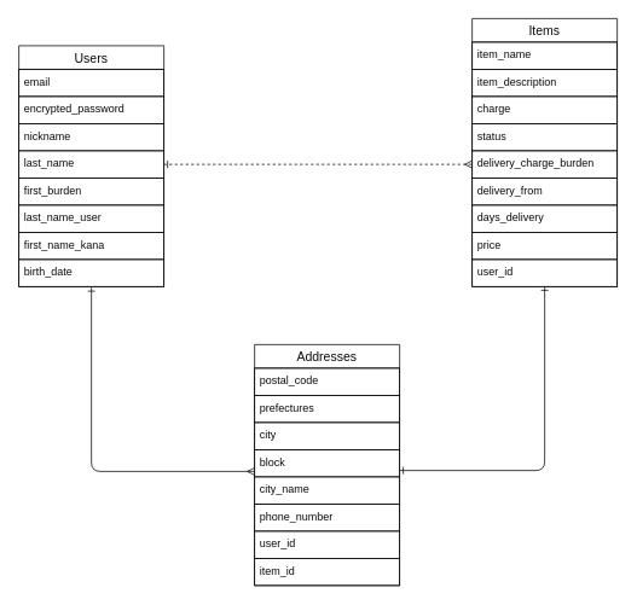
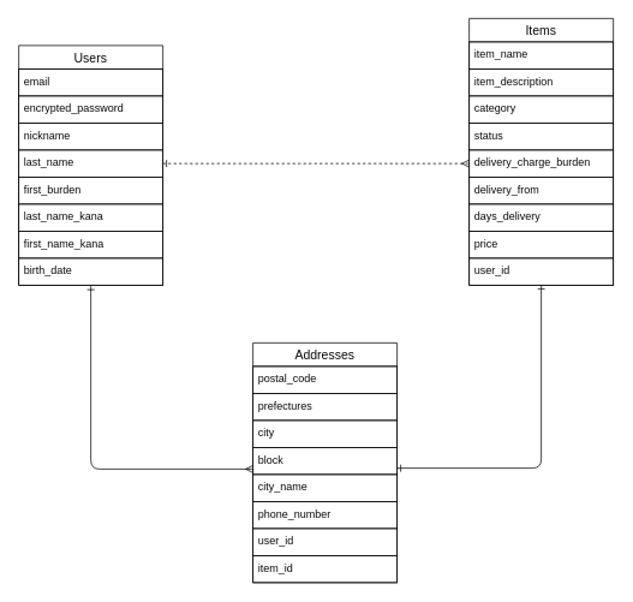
  <mxCell id="0" />
  <mxCell id="1" parent="0" />
  <mxCell id="2" value="Users" style="swimlane;fontStyle=0;childLayout=stackLayout;horizontal=1;startSize=26;horizontalStack=0;resizeParent=1;resizeParentMax=0;resizeLast=0;collapsible=1;marginBottom=0;align=center;fontSize=14;strokeColor=#0A0A0A;fontColor=#0A0A0A;fillColor=#FFFFFF;" vertex="1" parent="1"><mxGeometry x="20" y="50" width="160" height="266" as="geometry" /></mxCell>
  <mxCell id="3" value="email" style="text;spacingLeft=4;spacingRight=4;overflow=hidden;rotatable=0;points=[[0,0.5],[1,0.5]];portConstraint=eastwest;fontSize=12;strokeColor=#0A0A0A;fontColor=#0A0A0A;" vertex="1" parent="2"><mxGeometry y="26" width="160" height="30" as="geometry" /></mxCell>
  <mxCell id="4" value="encrypted_password" style="text;spacingLeft=4;spacingRight=4;overflow=hidden;rotatable=0;points=[[0,0.5],[1,0.5]];portConstraint=eastwest;fontSize=12;strokeColor=#0A0A0A;fontColor=#0A0A0A;" vertex="1" parent="2"><mxGeometry y="56" width="160" height="30" as="geometry" /></mxCell>
  <mxCell id="5" value="nickname" style="text;spacingLeft=4;spacingRight=4;overflow=hidden;rotatable=0;points=[[0,0.5],[1,0.5]];portConstraint=eastwest;fontSize=12;strokeColor=#0A0A0A;fontColor=#0A0A0A;" vertex="1" parent="2"><mxGeometry y="86" width="160" height="30" as="geometry" /></mxCell>
  <mxCell id="6" value="last_name" style="text;spacingLeft=4;spacingRight=4;overflow=hidden;rotatable=0;points=[[0,0.5],[1,0.5]];portConstraint=eastwest;fontSize=12;strokeColor=#0A0A0A;fontColor=#0A0A0A;" vertex="1" parent="2"><mxGeometry y="116" width="160" height="30" as="geometry" /></mxCell>
  <mxCell id="7" value="first_burden" style="text;spacingLeft=4;spacingRight=4;overflow=hidden;rotatable=0;points=[[0,0.5],[1,0.5]];portConstraint=eastwest;fontSize=12;strokeColor=#0A0A0A;fontColor=#0A0A0A;" vertex="1" parent="2"><mxGeometry y="146" width="160" height="30" as="geometry" /></mxCell>
- <mxCell id="8" value="last_name_user" style="text;spacingLeft=4;spacingRight=4;overflow=hidden;rotatable=0;points=[[0,0.5],[1,0.5]];portConstraint=eastwest;fontSize=12;strokeColor=#0A0A0A;fontColor=#0A0A0A;" vertex="1" parent="2"><mxGeometry y="176" width="160" height="30" as="geometry" /></mxCell>
+ <mxCell id="8" value="last_name_kana" style="text;spacingLeft=4;spacingRight=4;overflow=hidden;rotatable=0;points=[[0,0.5],[1,0.5]];portConstraint=eastwest;fontSize=12;strokeColor=#0A0A0A;fontColor=#0A0A0A;" vertex="1" parent="2"><mxGeometry y="176" width="160" height="30" as="geometry" /></mxCell>
  <mxCell id="9" value="first_name_kana" style="text;spacingLeft=4;spacingRight=4;overflow=hidden;rotatable=0;points=[[0,0.5],[1,0.5]];portConstraint=eastwest;fontSize=12;strokeColor=#0A0A0A;fontColor=#0A0A0A;" vertex="1" parent="2"><mxGeometry y="206" width="160" height="30" as="geometry" /></mxCell>
  <mxCell id="10" value="birth_date" style="text;spacingLeft=4;spacingRight=4;overflow=hidden;rotatable=0;points=[[0,0.5],[1,0.5]];portConstraint=eastwest;fontSize=12;strokeColor=#0A0A0A;fontColor=#0A0A0A;" vertex="1" parent="2"><mxGeometry y="236" width="160" height="30" as="geometry" /></mxCell>
  <mxCell id="11" value="Items" style="swimlane;fontStyle=0;childLayout=stackLayout;horizontal=1;startSize=26;horizontalStack=0;resizeParent=1;resizeParentMax=0;resizeLast=0;collapsible=1;marginBottom=0;align=center;fontSize=14;strokeColor=#0A0A0A;fontColor=#0A0A0A;fillColor=#FFFFFF;" vertex="1" parent="1"><mxGeometry x="520" y="20" width="160" height="296" as="geometry" /></mxCell>
  <mxCell id="12" value="item_name" style="text;spacingLeft=4;spacingRight=4;overflow=hidden;rotatable=0;points=[[0,0.5],[1,0.5]];portConstraint=eastwest;fontSize=12;strokeColor=#0A0A0A;fontColor=#0A0A0A;" vertex="1" parent="11"><mxGeometry y="26" width="160" height="30" as="geometry" /></mxCell>
  <mxCell id="13" value="item_description" style="text;spacingLeft=4;spacingRight=4;overflow=hidden;rotatable=0;points=[[0,0.5],[1,0.5]];portConstraint=eastwest;fontSize=12;strokeColor=#0A0A0A;fontColor=#0A0A0A;" vertex="1" parent="11"><mxGeometry y="56" width="160" height="30" as="geometry" /></mxCell>
- <mxCell id="14" value="charge" style="text;spacingLeft=4;spacingRight=4;overflow=hidden;rotatable=0;points=[[0,0.5],[1,0.5]];portConstraint=eastwest;fontSize=12;strokeColor=#0A0A0A;fontColor=#0A0A0A;" vertex="1" parent="11"><mxGeometry y="86" width="160" height="30" as="geometry" /></mxCell>
+ <mxCell id="14" value="category" style="text;spacingLeft=4;spacingRight=4;overflow=hidden;rotatable=0;points=[[0,0.5],[1,0.5]];portConstraint=eastwest;fontSize=12;strokeColor=#0A0A0A;fontColor=#0A0A0A;" vertex="1" parent="11"><mxGeometry y="86" width="160" height="30" as="geometry" /></mxCell>
  <mxCell id="15" value="status" style="text;spacingLeft=4;spacingRight=4;overflow=hidden;rotatable=0;points=[[0,0.5],[1,0.5]];portConstraint=eastwest;fontSize=12;strokeColor=#0A0A0A;fontColor=#0A0A0A;" vertex="1" parent="11"><mxGeometry y="116" width="160" height="30" as="geometry" /></mxCell>
  <mxCell id="16" value="delivery_charge_burden" style="text;spacingLeft=4;spacingRight=4;overflow=hidden;rotatable=0;points=[[0,0.5],[1,0.5]];portConstraint=eastwest;fontSize=12;strokeColor=#0A0A0A;fontColor=#0A0A0A;" vertex="1" parent="11"><mxGeometry y="146" width="160" height="30" as="geometry" /></mxCell>
  <mxCell id="17" value="delivery_from" style="text;spacingLeft=4;spacingRight=4;overflow=hidden;rotatable=0;points=[[0,0.5],[1,0.5]];portConstraint=eastwest;fontSize=12;strokeColor=#0A0A0A;fontColor=#0A0A0A;" vertex="1" parent="11"><mxGeometry y="176" width="160" height="30" as="geometry" /></mxCell>
  <mxCell id="18" value="days_delivery" style="text;spacingLeft=4;spacingRight=4;overflow=hidden;rotatable=0;points=[[0,0.5],[1,0.5]];portConstraint=eastwest;fontSize=12;strokeColor=#0A0A0A;fontColor=#0A0A0A;" vertex="1" parent="11"><mxGeometry y="206" width="160" height="30" as="geometry" /></mxCell>
  <mxCell id="19" value="price" style="text;spacingLeft=4;spacingRight=4;overflow=hidden;rotatable=0;points=[[0,0.5],[1,0.5]];portConstraint=eastwest;fontSize=12;strokeColor=#0A0A0A;fontColor=#0A0A0A;" vertex="1" parent="11"><mxGeometry y="236" width="160" height="30" as="geometry" /></mxCell>
  <mxCell id="20" value="user_id" style="text;spacingLeft=4;spacingRight=4;overflow=hidden;rotatable=0;points=[[0,0.5],[1,0.5]];portConstraint=eastwest;fontSize=12;strokeColor=#0A0A0A;fontColor=#0A0A0A;" vertex="1" parent="11"><mxGeometry y="266" width="160" height="30" as="geometry" /></mxCell>
  <mxCell id="21" value="Addresses" style="swimlane;fontStyle=0;childLayout=stackLayout;horizontal=1;startSize=26;horizontalStack=0;resizeParent=1;resizeParentMax=0;resizeLast=0;collapsible=1;marginBottom=0;align=center;fontSize=14;strokeColor=#0A0A0A;fontColor=#0A0A0A;fillColor=#FFFFFF;" vertex="1" parent="1"><mxGeometry x="280" y="380" width="160" height="266" as="geometry" /></mxCell>
  <mxCell id="22" value="postal_code" style="text;spacingLeft=4;spacingRight=4;overflow=hidden;rotatable=0;points=[[0,0.5],[1,0.5]];portConstraint=eastwest;fontSize=12;strokeColor=#0A0A0A;fontColor=#0A0A0A;" vertex="1" parent="21"><mxGeometry y="26" width="160" height="30" as="geometry" /></mxCell>
  <mxCell id="23" value="prefectures" style="text;spacingLeft=4;spacingRight=4;overflow=hidden;rotatable=0;points=[[0,0.5],[1,0.5]];portConstraint=eastwest;fontSize=12;strokeColor=#0A0A0A;fontColor=#0A0A0A;" vertex="1" parent="21"><mxGeometry y="56" width="160" height="30" as="geometry" /></mxCell>
  <mxCell id="24" value="city" style="text;spacingLeft=4;spacingRight=4;overflow=hidden;rotatable=0;points=[[0,0.5],[1,0.5]];portConstraint=eastwest;fontSize=12;strokeColor=#0A0A0A;fontColor=#0A0A0A;" vertex="1" parent="21"><mxGeometry y="86" width="160" height="30" as="geometry" /></mxCell>
  <mxCell id="25" value="block" style="text;spacingLeft=4;spacingRight=4;overflow=hidden;rotatable=0;points=[[0,0.5],[1,0.5]];portConstraint=eastwest;fontSize=12;strokeColor=#0A0A0A;fontColor=#0A0A0A;" vertex="1" parent="21"><mxGeometry y="116" width="160" height="30" as="geometry" /></mxCell>
  <mxCell id="26" value="city_name" style="text;spacingLeft=4;spacingRight=4;overflow=hidden;rotatable=0;points=[[0,0.5],[1,0.5]];portConstraint=eastwest;fontSize=12;strokeColor=#0A0A0A;fontColor=#0A0A0A;" vertex="1" parent="21"><mxGeometry y="146" width="160" height="30" as="geometry" /></mxCell>
  <mxCell id="27" value="phone_number" style="text;spacingLeft=4;spacingRight=4;overflow=hidden;rotatable=0;points=[[0,0.5],[1,0.5]];portConstraint=eastwest;fontSize=12;strokeColor=#0A0A0A;fontColor=#0A0A0A;" vertex="1" parent="21"><mxGeometry y="176" width="160" height="30" as="geometry" /></mxCell>
  <mxCell id="28" value="user_id" style="text;spacingLeft=4;spacingRight=4;overflow=hidden;rotatable=0;points=[[0,0.5],[1,0.5]];portConstraint=eastwest;fontSize=12;strokeColor=#0A0A0A;fontColor=#0A0A0A;" vertex="1" parent="21"><mxGeometry y="206" width="160" height="30" as="geometry" /></mxCell>
  <mxCell id="29" value="item_id" style="text;spacingLeft=4;spacingRight=4;overflow=hidden;rotatable=0;points=[[0,0.5],[1,0.5]];portConstraint=eastwest;fontSize=12;strokeColor=#0A0A0A;fontColor=#0A0A0A;" vertex="1" parent="21"><mxGeometry y="236" width="160" height="30" as="geometry" /></mxCell>
  <mxCell id="30" value="" style="edgeStyle=entityRelationEdgeStyle;fontSize=12;html=1;endArrow=ERmany;endFill=0;exitX=1;exitY=0.5;exitDx=0;exitDy=0;startArrow=ERone;startFill=0;entryX=0;entryY=0.5;entryDx=0;entryDy=0;fontColor=#0A0A0A;strokeColor=#0A0A0A;dashed=1;" edge="1" parent="1" source="6" target="16"><mxGeometry width="100" height="100" relative="1" as="geometry"><mxPoint x="290" y="320" as="sourcePoint" /><mxPoint x="520" y="301" as="targetPoint" /></mxGeometry></mxCell>
  <mxCell id="31" style="edgeStyle=none;html=1;startArrow=ERone;startFill=0;endArrow=ERone;endFill=0;targetPerimeterSpacing=12;fontColor=#0A0A0A;strokeColor=#0A0A0A;" edge="1" parent="1" source="20"><mxGeometry relative="1" as="geometry"><mxPoint x="603" y="350" as="sourcePoint" /><mxPoint x="440" y="519" as="targetPoint" /><Array as="points"><mxPoint x="600" y="519" /></Array></mxGeometry></mxCell>
  <mxCell id="32" style="edgeStyle=none;html=1;startArrow=ERmany;startFill=0;endArrow=ERone;endFill=0;targetPerimeterSpacing=12;entryX=0.5;entryY=1.033;entryDx=0;entryDy=0;entryPerimeter=0;fontColor=#0A0A0A;strokeColor=#0A0A0A;" edge="1" parent="1" target="10"><mxGeometry relative="1" as="geometry"><mxPoint x="280" y="520" as="sourcePoint" /><mxPoint x="100" y="320" as="targetPoint" /><Array as="points"><mxPoint x="100" y="520" /></Array></mxGeometry></mxCell>
